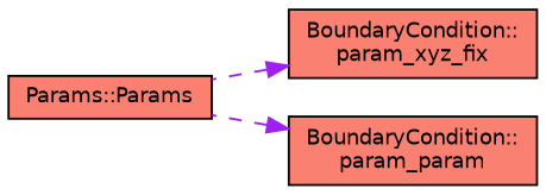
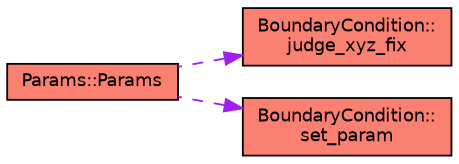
  digraph {
    rankdir=RL
    node [color=black fillcolor=salmon fontname=Helvetica fontsize=10 shape=record style=filled]
    edge [color=purple dir=back fontname=Helvetica fontsize=10 labelfontname=Helvetica labelfontsize=10 style=dashed]
-   n1 [fontcolor=black height=0.2 label="BoundaryCondition::\lparam_xyz_fix" width=0.4]
+   n1 [fontcolor=black height=0.2 label="BoundaryCondition::\ljudge_xyz_fix" width=0.4]
    n2 [height=0.2 label="Params::Params" width=0.4]
-   n3 [height=0.2 label="BoundaryCondition::\lparam_param" width=0.4]
+   n3 [height=0.2 label="BoundaryCondition::\lset_param" width=0.4]
    n1 -> n2
    n3 -> n2
  }
